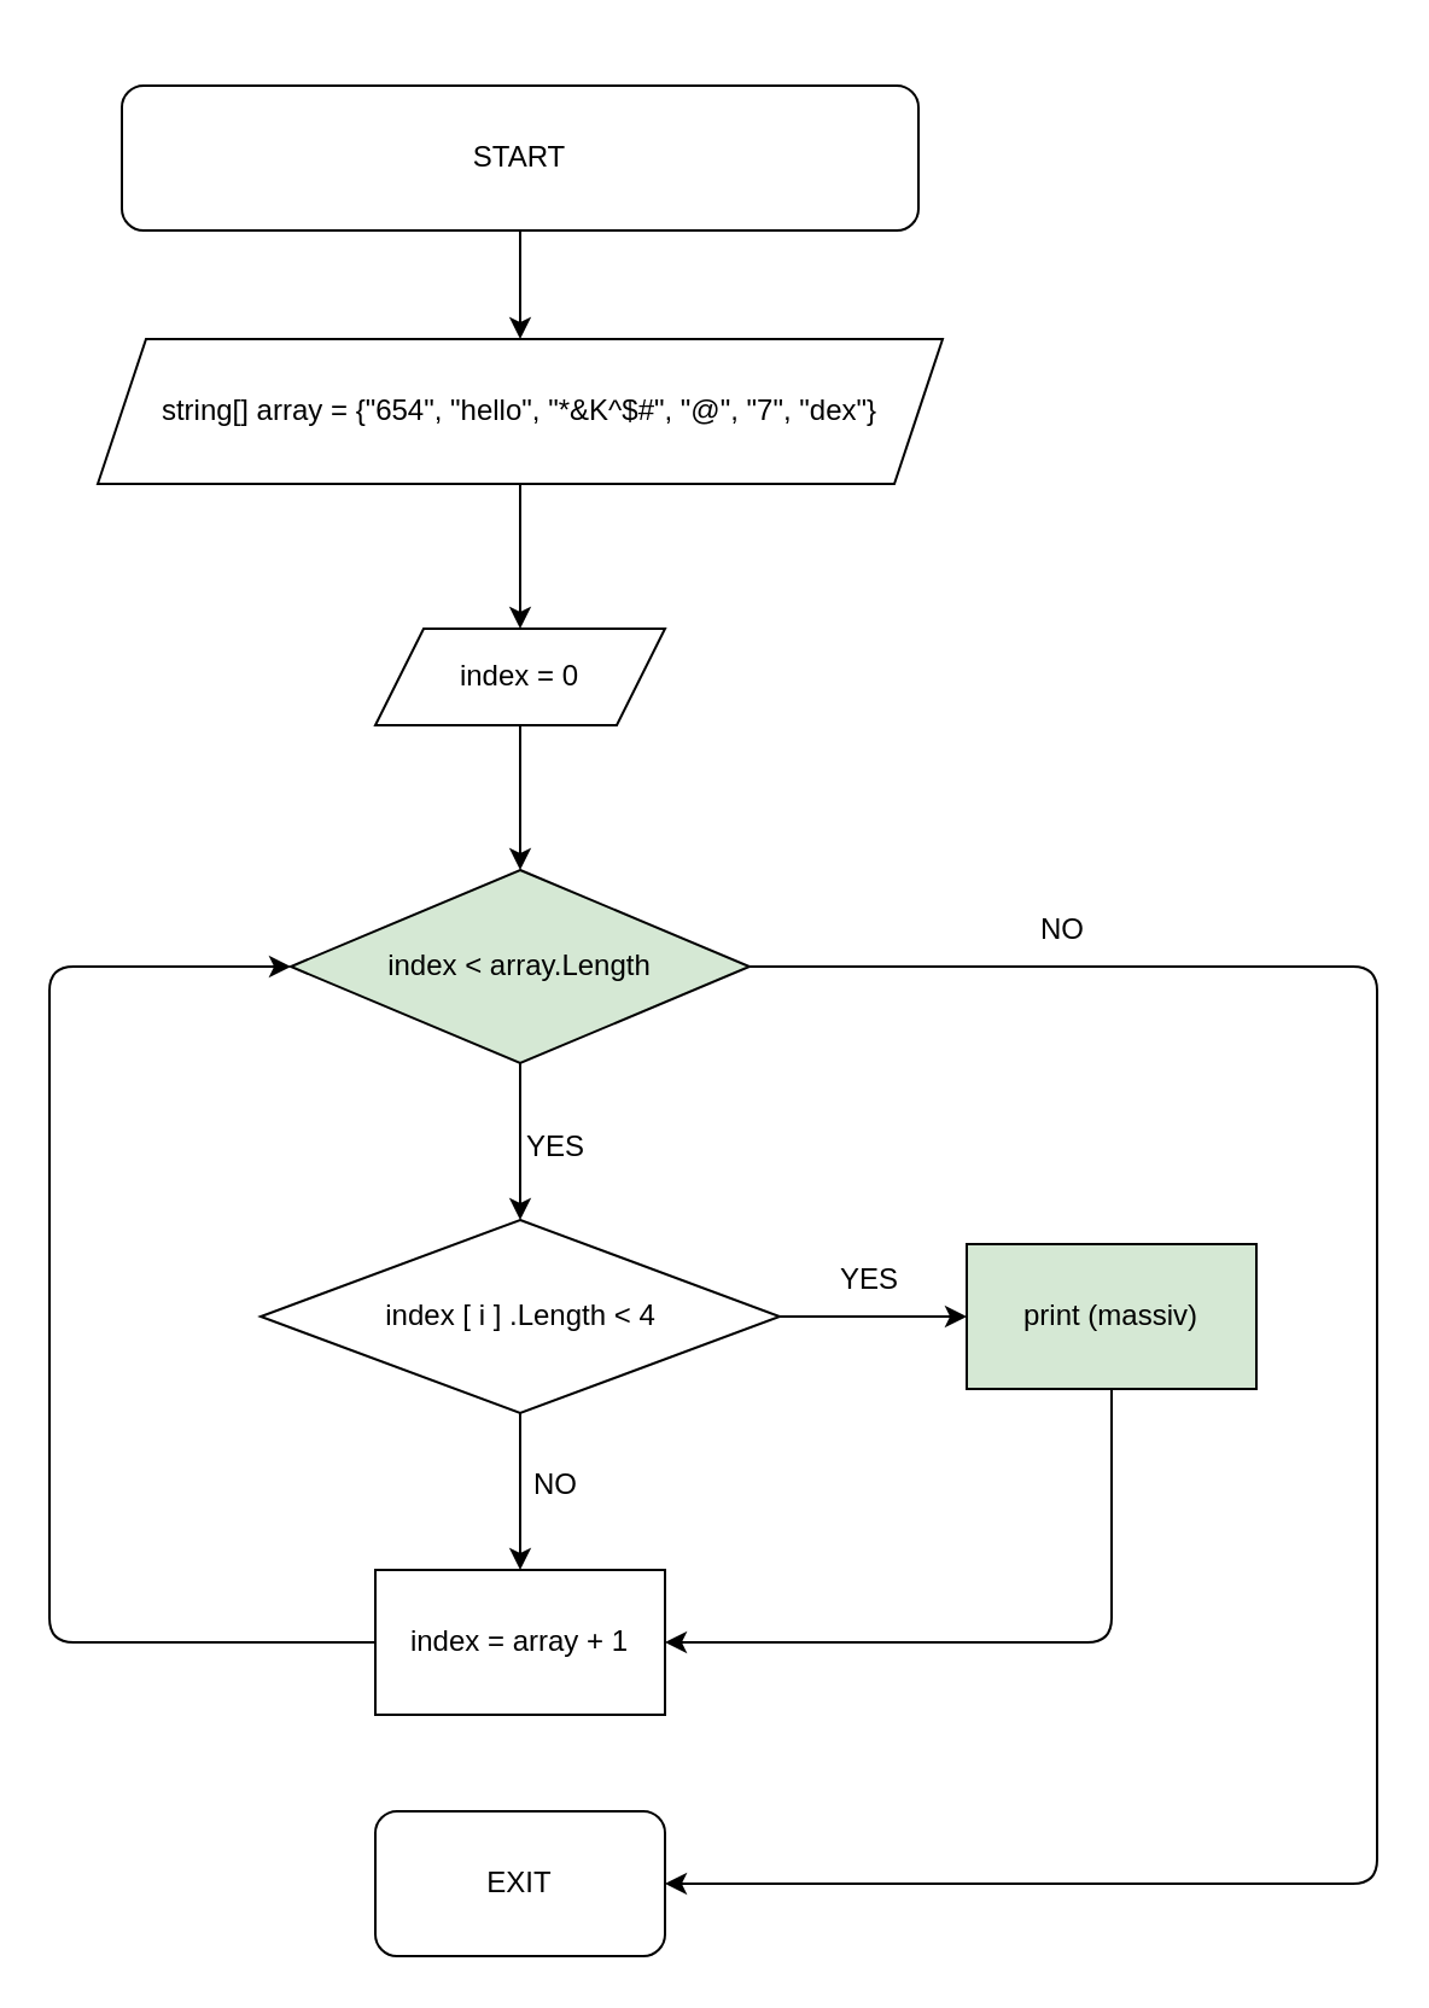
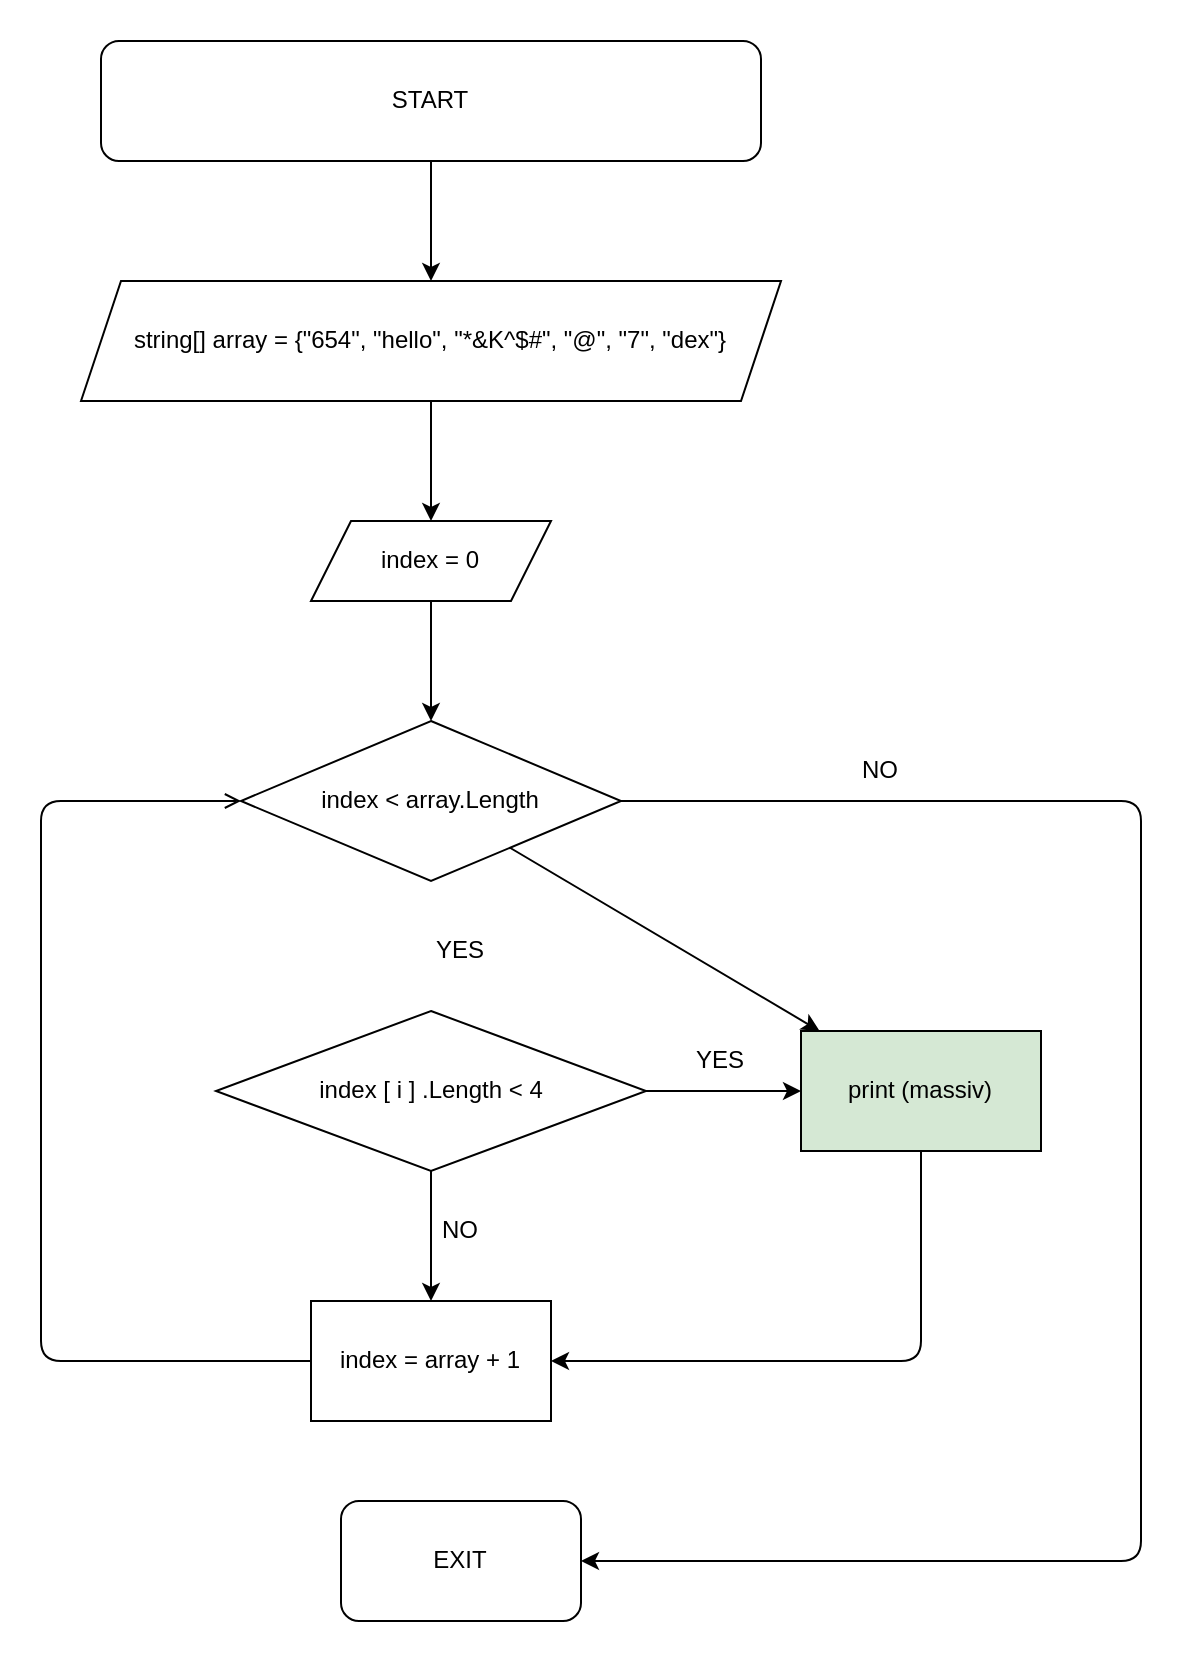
  <mxCell id="0" />
  <mxCell id="1" parent="0" />
- <mxCell id="2" value="EXIT" style="rounded=1;whiteSpace=wrap;html=1;" vertex="1" parent="1"><mxGeometry x="155" y="750" width="120" height="60" as="geometry" /></mxCell>
+ <mxCell id="2" value="EXIT" style="rounded=1;whiteSpace=wrap;html=1;" vertex="1" parent="1"><mxGeometry x="170" y="750" width="120" height="60" as="geometry" /></mxCell>
  <mxCell id="3" value="" style="edgeStyle=none;html=1;" edge="1" parent="1" source="4" target="6"><mxGeometry relative="1" as="geometry" /></mxCell>
- <mxCell id="4" value="START" style="rounded=1;whiteSpace=wrap;html=1;" vertex="1" parent="1"><mxGeometry x="50" y="35" width="330" height="60" as="geometry" /></mxCell>
+ <mxCell id="4" value="START" style="rounded=1;whiteSpace=wrap;html=1;" vertex="1" parent="1"><mxGeometry x="50" y="20" width="330" height="60" as="geometry" /></mxCell>
  <mxCell id="5" value="" style="edgeStyle=none;html=1;" edge="1" parent="1" source="6" target="8"><mxGeometry relative="1" as="geometry" /></mxCell>
  <mxCell id="6" value="string[] array = {&quot;654&quot;, &quot;hello&quot;, &quot;*&amp;amp;K^$#&quot;, &quot;@&quot;, &quot;7&quot;, &quot;dex&quot;}&lt;br&gt;" style="shape=parallelogram;perimeter=parallelogramPerimeter;whiteSpace=wrap;html=1;fixedSize=1;" vertex="1" parent="1"><mxGeometry x="40" y="140" width="350" height="60" as="geometry" /></mxCell>
  <mxCell id="7" value="" style="edgeStyle=none;html=1;" edge="1" parent="1" source="8" target="11"><mxGeometry relative="1" as="geometry" /></mxCell>
  <mxCell id="8" value="index = 0" style="shape=parallelogram;perimeter=parallelogramPerimeter;whiteSpace=wrap;html=1;fixedSize=1;" vertex="1" parent="1"><mxGeometry x="155" y="260" width="120" height="40" as="geometry" /></mxCell>
- <mxCell id="9" value="" style="edgeStyle=none;html=1;" edge="1" parent="1" source="11" target="14"><mxGeometry relative="1" as="geometry" /></mxCell>
+ <mxCell id="9" value="" style="edgeStyle=none;html=1;" edge="1" parent="1" source="11" target="16"><mxGeometry relative="1" as="geometry" /></mxCell>
  <mxCell id="10" value="" style="edgeStyle=none;html=1;entryX=1;entryY=0.5;entryDx=0;entryDy=0;" edge="1" parent="1" source="11" target="2"><mxGeometry relative="1" as="geometry"><mxPoint x="425" y="330" as="targetPoint" /><Array as="points"><mxPoint x="570" y="400" /><mxPoint x="570" y="780" /></Array></mxGeometry></mxCell>
- <mxCell id="11" value="index &amp;lt; array.Length" style="rhombus;whiteSpace=wrap;html=1;fillColor=#d5e8d4;" vertex="1" parent="1"><mxGeometry x="120" y="360" width="190" height="80" as="geometry" /></mxCell>
+ <mxCell id="11" value="index &amp;lt; array.Length" style="rhombus;whiteSpace=wrap;html=1;" vertex="1" parent="1"><mxGeometry x="120" y="360" width="190" height="80" as="geometry" /></mxCell>
  <mxCell id="12" value="" style="edgeStyle=none;html=1;" edge="1" parent="1" source="14" target="18"><mxGeometry relative="1" as="geometry" /></mxCell>
  <mxCell id="13" value="" style="edgeStyle=none;html=1;" edge="1" parent="1" source="14" target="16"><mxGeometry relative="1" as="geometry" /></mxCell>
  <mxCell id="14" value="index [ i ] .Length &amp;lt; 4" style="rhombus;whiteSpace=wrap;html=1;" vertex="1" parent="1"><mxGeometry x="107.5" y="505" width="215" height="80" as="geometry" /></mxCell>
  <mxCell id="15" value="" style="edgeStyle=none;html=1;entryX=1;entryY=0.5;entryDx=0;entryDy=0;" edge="1" parent="1" source="16" target="18"><mxGeometry relative="1" as="geometry"><Array as="points"><mxPoint x="460" y="680" /></Array></mxGeometry></mxCell>
  <mxCell id="16" value="print (massiv)" style="rounded=0;whiteSpace=wrap;html=1;fillColor=#d5e8d4;" vertex="1" parent="1"><mxGeometry x="400" y="515" width="120" height="60" as="geometry" /></mxCell>
- <mxCell id="17" value="" style="edgeStyle=none;html=1;entryX=0;entryY=0.5;entryDx=0;entryDy=0;" edge="1" parent="1" source="18" target="11"><mxGeometry relative="1" as="geometry"><mxPoint x="30" y="360" as="targetPoint" /><Array as="points"><mxPoint x="20" y="680" /><mxPoint x="20" y="400" /></Array></mxGeometry></mxCell>
+ <mxCell id="17" value="" style="edgeStyle=none;html=1;entryX=0;entryY=0.5;entryDx=0;entryDy=0;endArrow=open;" edge="1" parent="1" source="18" target="11"><mxGeometry relative="1" as="geometry"><mxPoint x="30" y="360" as="targetPoint" /><Array as="points"><mxPoint x="20" y="680" /><mxPoint x="20" y="400" /></Array></mxGeometry></mxCell>
  <mxCell id="18" value="index = array + 1" style="rounded=0;whiteSpace=wrap;html=1;" vertex="1" parent="1"><mxGeometry x="155" y="650" width="120" height="60" as="geometry" /></mxCell>
  <mxCell id="19" value="NO" style="text;html=1;strokeColor=none;fillColor=none;align=center;verticalAlign=middle;whiteSpace=wrap;rounded=0;" vertex="1" parent="1"><mxGeometry x="410" y="370" width="60" height="30" as="geometry" /></mxCell>
  <mxCell id="20" value="YES" style="text;html=1;strokeColor=none;fillColor=none;align=center;verticalAlign=middle;whiteSpace=wrap;rounded=0;" vertex="1" parent="1"><mxGeometry x="200" y="460" width="60" height="30" as="geometry" /></mxCell>
  <mxCell id="21" value="YES" style="text;html=1;strokeColor=none;fillColor=none;align=center;verticalAlign=middle;whiteSpace=wrap;rounded=0;" vertex="1" parent="1"><mxGeometry x="330" y="515" width="60" height="30" as="geometry" /></mxCell>
  <mxCell id="22" value="NO" style="text;html=1;strokeColor=none;fillColor=none;align=center;verticalAlign=middle;whiteSpace=wrap;rounded=0;" vertex="1" parent="1"><mxGeometry x="200" y="600" width="60" height="30" as="geometry" /></mxCell>
